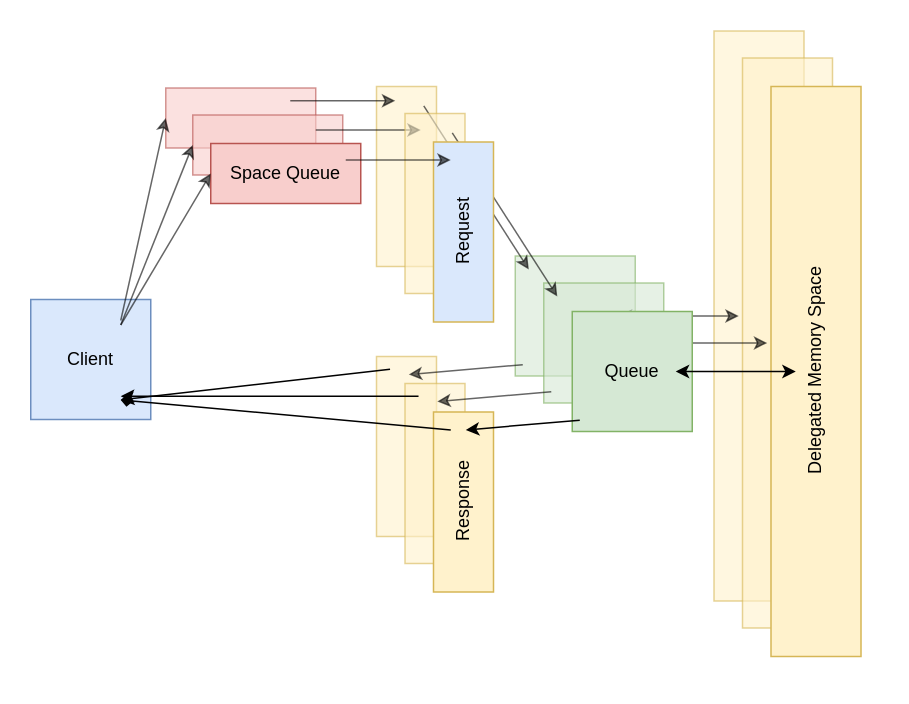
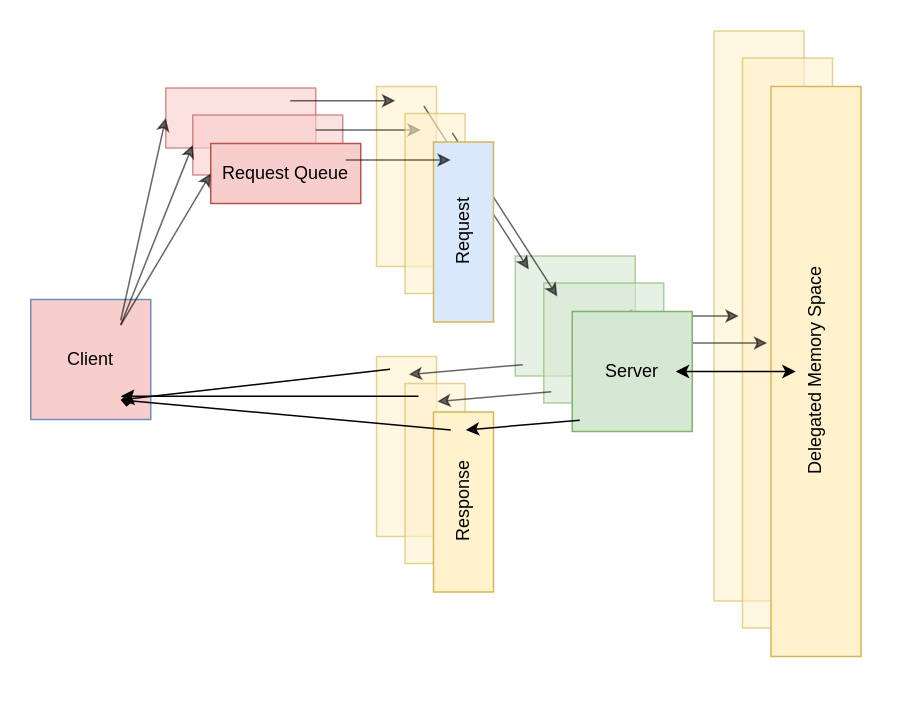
  <mxCell id="0" />
  <mxCell id="1" parent="0" />
- <mxCell id="2" value="Client" style="whiteSpace=wrap;html=1;aspect=fixed;flipV=1;fillColor=#dae8fc;strokeColor=#6c8ebf;" vertex="1" parent="1"><mxGeometry x="20" y="199" width="80" height="80" as="geometry" /></mxCell>
+ <mxCell id="2" value="Client" style="whiteSpace=wrap;html=1;aspect=fixed;flipV=1;fillColor=#f8cecc;strokeColor=#6c8ebf;" vertex="1" parent="1"><mxGeometry x="20" y="199" width="80" height="80" as="geometry" /></mxCell>
  <mxCell id="3" value="" style="group" vertex="1" connectable="0" parent="1"><mxGeometry x="147" y="49" width="417.5" height="380" as="geometry" /></mxCell>
  <mxCell id="4" value="" style="group;opacity=60;" vertex="1" connectable="0" parent="3"><mxGeometry x="-29" y="-29" width="417.5" height="380" as="geometry" /></mxCell>
  <mxCell id="5" value="" style="whiteSpace=wrap;html=1;aspect=fixed;flipV=1;fillColor=#d5e8d4;strokeColor=#82b366;opacity=60;" vertex="1" parent="4"><mxGeometry x="225" y="150" width="80" height="80" as="geometry" /></mxCell>
  <mxCell id="6" value="" style="rounded=0;whiteSpace=wrap;html=1;flipV=1;horizontal=0;fillColor=#fff2cc;strokeColor=#d6b656;opacity=60;" vertex="1" parent="4"><mxGeometry x="132.5" y="217" width="40" height="120" as="geometry" /></mxCell>
  <mxCell id="7" value="" style="rounded=0;whiteSpace=wrap;html=1;horizontal=0;fillColor=#fff2cc;strokeColor=#d6b656;opacity=60;" vertex="1" parent="4"><mxGeometry x="357.5" width="60" height="380" as="geometry" /></mxCell>
  <mxCell id="8" value="" style="rounded=0;whiteSpace=wrap;html=1;flipV=1;horizontal=0;fillColor=#fff2cc;strokeColor=#d6b656;opacity=60;" vertex="1" parent="4"><mxGeometry x="132.5" y="37" width="40" height="120" as="geometry" /></mxCell>
  <mxCell id="9" value="" style="endArrow=classic;html=1;entryX=0.113;entryY=0.888;entryDx=0;entryDy=0;entryPerimeter=0;exitX=0.788;exitY=0.892;exitDx=0;exitDy=0;exitPerimeter=0;opacity=60;" edge="1" parent="4" source="8" target="5"><mxGeometry width="50" height="50" relative="1" as="geometry"><mxPoint x="172.5" y="50" as="sourcePoint" /><mxPoint x="222.5" as="targetPoint" /></mxGeometry></mxCell>
  <mxCell id="10" value="" style="endArrow=classic;startArrow=classic;html=1;entryX=0.275;entryY=0.5;entryDx=0;entryDy=0;entryPerimeter=0;opacity=60;" edge="1" parent="4" target="7"><mxGeometry width="50" height="50" relative="1" as="geometry"><mxPoint x="294" y="190" as="sourcePoint" /><mxPoint x="344" y="140" as="targetPoint" /></mxGeometry></mxCell>
  <mxCell id="11" value="" style="endArrow=classic;html=1;entryX=0.538;entryY=0.9;entryDx=0;entryDy=0;entryPerimeter=0;exitX=0.788;exitY=0.892;exitDx=0;exitDy=0;exitPerimeter=0;opacity=60;" edge="1" parent="4" target="6"><mxGeometry width="50" height="50" relative="1" as="geometry"><mxPoint x="230.02" y="222.46" as="sourcePoint" /><mxPoint x="300.04" y="331.46" as="targetPoint" /></mxGeometry></mxCell>
  <mxCell id="12" value="" style="rounded=0;whiteSpace=wrap;html=1;shadow=0;fillColor=#f8cecc;strokeColor=#b85450;opacity=60;" vertex="1" parent="4"><mxGeometry x="-8" y="38" width="100" height="40" as="geometry" /></mxCell>
  <mxCell id="13" value="" style="rounded=0;whiteSpace=wrap;html=1;shadow=0;fillColor=#f8cecc;strokeColor=#b85450;opacity=60;" vertex="1" parent="4"><mxGeometry x="10" y="56" width="100" height="40" as="geometry" /></mxCell>
- <mxCell id="14" value="Space Queue" style="rounded=0;whiteSpace=wrap;html=1;shadow=0;fillColor=#f8cecc;strokeColor=#b85450;" vertex="1" parent="4"><mxGeometry x="22" y="75" width="100" height="40" as="geometry" /></mxCell>
+ <mxCell id="14" value="Request Queue" style="rounded=0;whiteSpace=wrap;html=1;shadow=0;fillColor=#f8cecc;strokeColor=#b85450;" vertex="1" parent="4"><mxGeometry x="22" y="75" width="100" height="40" as="geometry" /></mxCell>
  <mxCell id="15" value="" style="endArrow=classic;html=1;opacity=60;exitX=0.9;exitY=0.275;exitDx=0;exitDy=0;exitPerimeter=0;" edge="1" parent="4"><mxGeometry width="50" height="50" relative="1" as="geometry"><mxPoint x="92" y="66" as="sourcePoint" /><mxPoint x="162" y="66" as="targetPoint" /></mxGeometry></mxCell>
  <mxCell id="16" value="" style="group" vertex="1" connectable="0" parent="1"><mxGeometry x="166" y="67" width="417.5" height="380" as="geometry" /></mxCell>
  <mxCell id="17" value="" style="group;opacity=60;" vertex="1" connectable="0" parent="16"><mxGeometry x="-29" y="-29" width="417.5" height="380" as="geometry" /></mxCell>
  <mxCell id="18" value="" style="whiteSpace=wrap;html=1;aspect=fixed;flipV=1;fillColor=#d5e8d4;strokeColor=#82b366;opacity=60;" vertex="1" parent="17"><mxGeometry x="225" y="150" width="80" height="80" as="geometry" /></mxCell>
  <mxCell id="19" value="" style="rounded=0;whiteSpace=wrap;html=1;flipV=1;horizontal=0;fillColor=#fff2cc;strokeColor=#d6b656;opacity=60;" vertex="1" parent="17"><mxGeometry x="132.5" y="217" width="40" height="120" as="geometry" /></mxCell>
  <mxCell id="20" value="" style="rounded=0;whiteSpace=wrap;html=1;horizontal=0;fillColor=#fff2cc;strokeColor=#d6b656;opacity=60;" vertex="1" parent="17"><mxGeometry x="357.5" width="60" height="380" as="geometry" /></mxCell>
  <mxCell id="21" value="" style="rounded=0;whiteSpace=wrap;html=1;flipV=1;horizontal=0;fillColor=#fff2cc;strokeColor=#d6b656;opacity=60;" vertex="1" parent="17"><mxGeometry x="132.5" y="37" width="40" height="120" as="geometry" /></mxCell>
  <mxCell id="22" value="" style="endArrow=classic;html=1;entryX=0.113;entryY=0.888;entryDx=0;entryDy=0;entryPerimeter=0;exitX=0.788;exitY=0.892;exitDx=0;exitDy=0;exitPerimeter=0;opacity=60;" edge="1" parent="17" source="21" target="18"><mxGeometry width="50" height="50" relative="1" as="geometry"><mxPoint x="172.5" y="50" as="sourcePoint" /><mxPoint x="222.5" as="targetPoint" /></mxGeometry></mxCell>
  <mxCell id="23" value="" style="endArrow=classic;startArrow=classic;html=1;entryX=0.275;entryY=0.5;entryDx=0;entryDy=0;entryPerimeter=0;opacity=60;" edge="1" parent="17" target="20"><mxGeometry width="50" height="50" relative="1" as="geometry"><mxPoint x="294" y="190" as="sourcePoint" /><mxPoint x="344" y="140" as="targetPoint" /></mxGeometry></mxCell>
  <mxCell id="24" value="" style="endArrow=classic;html=1;entryX=0.538;entryY=0.9;entryDx=0;entryDy=0;entryPerimeter=0;exitX=0.788;exitY=0.892;exitDx=0;exitDy=0;exitPerimeter=0;opacity=60;" edge="1" parent="17" target="19"><mxGeometry width="50" height="50" relative="1" as="geometry"><mxPoint x="230.02" y="222.46" as="sourcePoint" /><mxPoint x="300.04" y="331.46" as="targetPoint" /></mxGeometry></mxCell>
  <mxCell id="25" value="" style="group" vertex="1" connectable="0" parent="1"><mxGeometry x="156" y="57" width="417.5" height="380" as="geometry" /></mxCell>
  <mxCell id="26" value="" style="group" vertex="1" connectable="0" parent="25"><mxGeometry width="417.5" height="380" as="geometry" /></mxCell>
- <mxCell id="27" value="Queue" style="whiteSpace=wrap;html=1;aspect=fixed;flipV=1;fillColor=#d5e8d4;strokeColor=#82b366;" vertex="1" parent="26"><mxGeometry x="225" y="150" width="80" height="80" as="geometry" /></mxCell>
+ <mxCell id="27" value="Server" style="whiteSpace=wrap;html=1;aspect=fixed;flipV=1;fillColor=#d5e8d4;strokeColor=#82b366;" vertex="1" parent="26"><mxGeometry x="225" y="150" width="80" height="80" as="geometry" /></mxCell>
  <mxCell id="28" value="Response" style="rounded=0;whiteSpace=wrap;html=1;flipV=1;horizontal=0;fillColor=#fff2cc;strokeColor=#d6b656;" vertex="1" parent="26"><mxGeometry x="132.5" y="217" width="40" height="120" as="geometry" /></mxCell>
  <mxCell id="29" value="Delegated Memory Space" style="rounded=0;whiteSpace=wrap;html=1;horizontal=0;fillColor=#fff2cc;strokeColor=#d6b656;" vertex="1" parent="26"><mxGeometry x="357.5" width="60" height="380" as="geometry" /></mxCell>
  <mxCell id="30" value="Request" style="rounded=0;whiteSpace=wrap;html=1;flipV=1;horizontal=0;fillColor=#dae8fc;strokeColor=#d6b656;" vertex="1" parent="26"><mxGeometry x="132.5" y="37" width="40" height="120" as="geometry" /></mxCell>
  <mxCell id="31" value="" style="endArrow=classic;startArrow=classic;html=1;entryX=0.275;entryY=0.5;entryDx=0;entryDy=0;entryPerimeter=0;" edge="1" parent="26" target="29"><mxGeometry width="50" height="50" relative="1" as="geometry"><mxPoint x="294" y="190" as="sourcePoint" /><mxPoint x="344" y="140" as="targetPoint" /></mxGeometry></mxCell>
  <mxCell id="32" value="" style="endArrow=classic;html=1;entryX=0.538;entryY=0.9;entryDx=0;entryDy=0;entryPerimeter=0;exitX=0.788;exitY=0.892;exitDx=0;exitDy=0;exitPerimeter=0;" edge="1" parent="26" target="28"><mxGeometry width="50" height="50" relative="1" as="geometry"><mxPoint x="230.02" y="222.46" as="sourcePoint" /><mxPoint x="300.04" y="331.46" as="targetPoint" /></mxGeometry></mxCell>
  <mxCell id="33" value="" style="endArrow=classic;html=1;exitX=0.288;exitY=0.9;exitDx=0;exitDy=0;exitPerimeter=0;entryX=0.75;entryY=0.194;entryDx=0;entryDy=0;entryPerimeter=0;" edge="1" parent="26" target="2"><mxGeometry width="50" height="50" relative="1" as="geometry"><mxPoint x="122.52" y="206.5" as="sourcePoint" /><mxPoint x="64" y="219" as="targetPoint" /></mxGeometry></mxCell>
  <mxCell id="34" value="" style="endArrow=classic;html=1;opacity=60;exitX=0.9;exitY=0.275;exitDx=0;exitDy=0;exitPerimeter=0;" edge="1" parent="26"><mxGeometry width="50" height="50" relative="1" as="geometry"><mxPoint x="37" y="9.5" as="sourcePoint" /><mxPoint x="107" y="9.5" as="targetPoint" /></mxGeometry></mxCell>
  <mxCell id="35" value="" style="endArrow=classic;html=1;exitX=0.288;exitY=0.9;exitDx=0;exitDy=0;exitPerimeter=0;entryX=0.75;entryY=0.163;entryDx=0;entryDy=0;entryPerimeter=0;" edge="1" parent="26" target="2"><mxGeometry width="50" height="50" relative="1" as="geometry"><mxPoint x="103.52" y="188.5" as="sourcePoint" /><mxPoint x="64" y="219" as="targetPoint" /></mxGeometry></mxCell>
  <mxCell id="36" value="" style="endArrow=classic;html=1;opacity=60;exitX=0.9;exitY=0.275;exitDx=0;exitDy=0;exitPerimeter=0;" edge="1" parent="1" source="14"><mxGeometry width="50" height="50" relative="1" as="geometry"><mxPoint x="230" y="216" as="sourcePoint" /><mxPoint x="300" y="106" as="targetPoint" /></mxGeometry></mxCell>
  <mxCell id="37" value="" style="endArrow=diamond;html=1;exitX=0.288;exitY=0.9;exitDx=0;exitDy=0;exitPerimeter=0;entryX=0.75;entryY=0.163;entryDx=0;entryDy=0;entryPerimeter=0;" edge="1" parent="1" source="28" target="2"><mxGeometry width="50" height="50" relative="1" as="geometry"><mxPoint x="290.52" y="270.96" as="sourcePoint" /><mxPoint x="220" y="278" as="targetPoint" /></mxGeometry></mxCell>
  <mxCell id="38" value="" style="endArrow=classic;html=1;opacity=60;entryX=0;entryY=0.5;entryDx=0;entryDy=0;" edge="1" parent="1" target="12"><mxGeometry width="50" height="50" relative="1" as="geometry"><mxPoint x="80" y="213" as="sourcePoint" /><mxPoint x="135" y="163" as="targetPoint" /></mxGeometry></mxCell>
  <mxCell id="39" value="" style="endArrow=classic;html=1;opacity=60;entryX=0;entryY=0.5;entryDx=0;entryDy=0;" edge="1" parent="1" target="13"><mxGeometry width="50" height="50" relative="1" as="geometry"><mxPoint x="80" y="216" as="sourcePoint" /><mxPoint x="130" y="76" as="targetPoint" /></mxGeometry></mxCell>
  <mxCell id="40" value="" style="endArrow=classic;html=1;opacity=60;entryX=0;entryY=0.5;entryDx=0;entryDy=0;" edge="1" parent="1" target="14"><mxGeometry width="50" height="50" relative="1" as="geometry"><mxPoint x="80" y="216" as="sourcePoint" /><mxPoint x="140" y="86" as="targetPoint" /></mxGeometry></mxCell>
